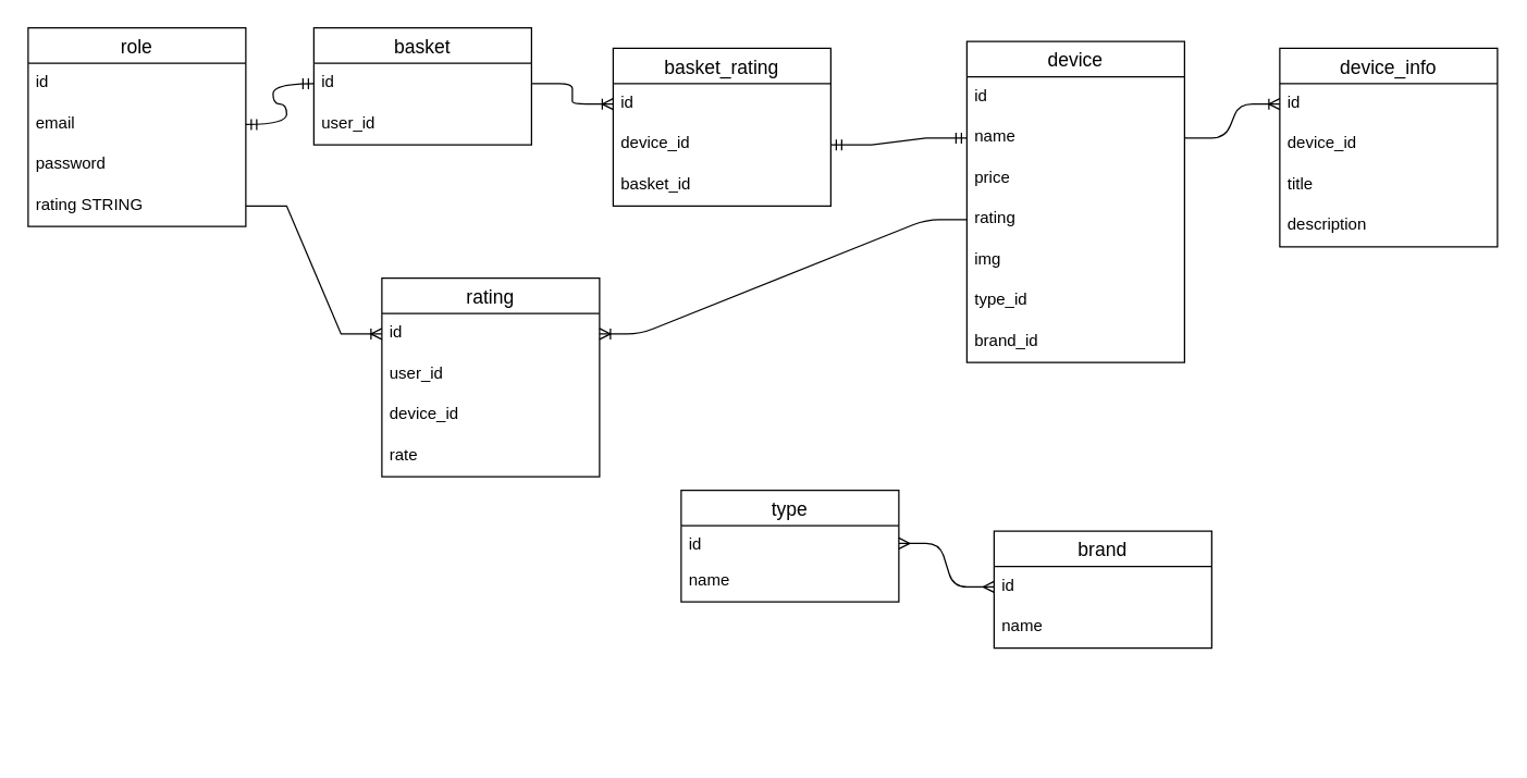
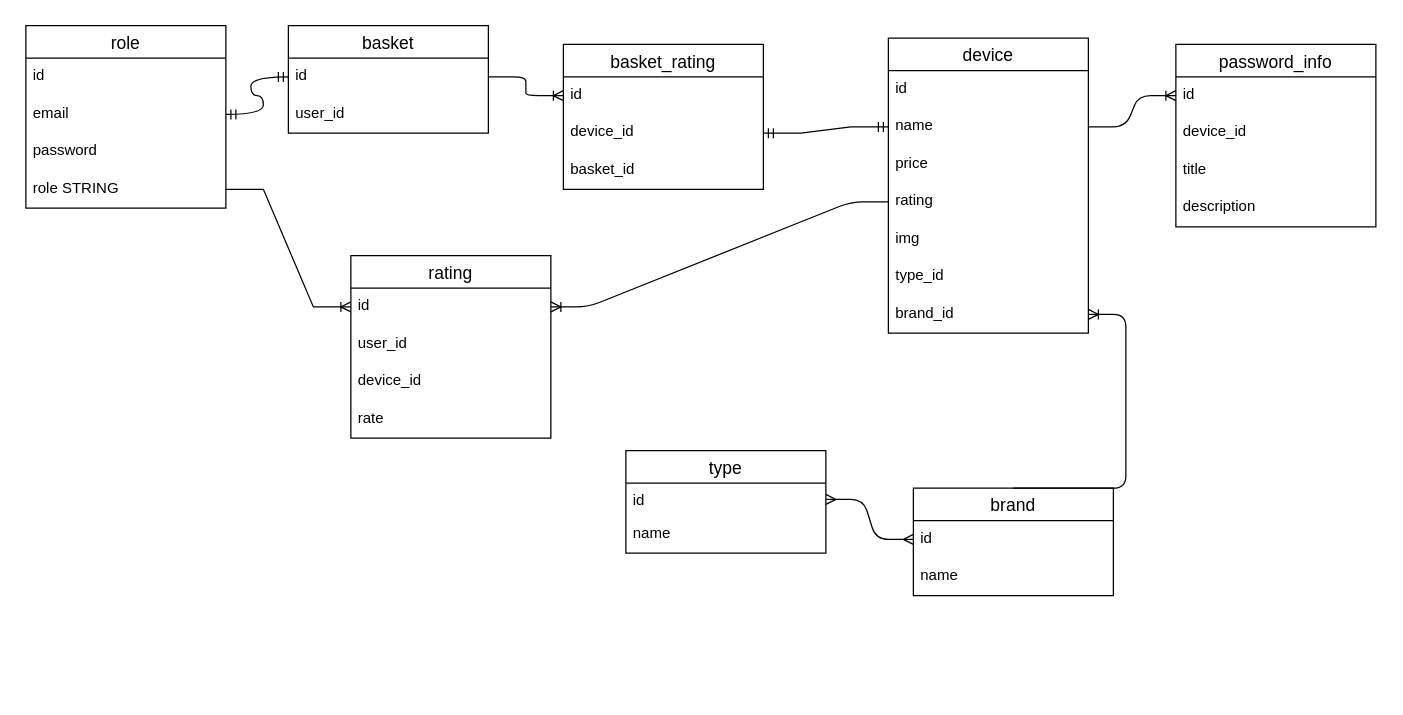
  <mxCell id="0" />
  <mxCell id="1" parent="0" />
  <mxCell id="2" value="role" style="swimlane;fontStyle=0;childLayout=stackLayout;horizontal=1;startSize=26;horizontalStack=0;resizeParent=1;resizeParentMax=0;resizeLast=0;collapsible=1;marginBottom=0;align=center;fontSize=14;" vertex="1" parent="1"><mxGeometry x="20" y="20" width="160" height="146" as="geometry" /></mxCell>
  <mxCell id="3" value="id" style="text;strokeColor=none;fillColor=none;spacingLeft=4;spacingRight=4;overflow=hidden;rotatable=0;points=[[0,0.5],[1,0.5]];portConstraint=eastwest;fontSize=12;whiteSpace=wrap;html=1;" vertex="1" parent="2"><mxGeometry y="26" width="160" height="30" as="geometry" /></mxCell>
  <mxCell id="4" value="email" style="text;strokeColor=none;fillColor=none;spacingLeft=4;spacingRight=4;overflow=hidden;rotatable=0;points=[[0,0.5],[1,0.5]];portConstraint=eastwest;fontSize=12;whiteSpace=wrap;html=1;" vertex="1" parent="2"><mxGeometry y="56" width="160" height="30" as="geometry" /></mxCell>
  <mxCell id="5" value="password" style="text;strokeColor=none;fillColor=none;spacingLeft=4;spacingRight=4;overflow=hidden;rotatable=0;points=[[0,0.5],[1,0.5]];portConstraint=eastwest;fontSize=12;whiteSpace=wrap;html=1;" vertex="1" parent="2"><mxGeometry y="86" width="160" height="30" as="geometry" /></mxCell>
- <mxCell id="6" value="rating STRING" style="text;strokeColor=none;fillColor=none;spacingLeft=4;spacingRight=4;overflow=hidden;rotatable=0;points=[[0,0.5],[1,0.5]];portConstraint=eastwest;fontSize=12;whiteSpace=wrap;html=1;" vertex="1" parent="2"><mxGeometry y="116" width="160" height="30" as="geometry" /></mxCell>
+ <mxCell id="6" value="role STRING" style="text;strokeColor=none;fillColor=none;spacingLeft=4;spacingRight=4;overflow=hidden;rotatable=0;points=[[0,0.5],[1,0.5]];portConstraint=eastwest;fontSize=12;whiteSpace=wrap;html=1;" vertex="1" parent="2"><mxGeometry y="116" width="160" height="30" as="geometry" /></mxCell>
  <mxCell id="7" value="basket" style="swimlane;fontStyle=0;childLayout=stackLayout;horizontal=1;startSize=26;horizontalStack=0;resizeParent=1;resizeParentMax=0;resizeLast=0;collapsible=1;marginBottom=0;align=center;fontSize=14;" vertex="1" parent="1"><mxGeometry x="230" y="20" width="160" height="86" as="geometry" /></mxCell>
  <mxCell id="8" value="id" style="text;strokeColor=none;fillColor=none;spacingLeft=4;spacingRight=4;overflow=hidden;rotatable=0;points=[[0,0.5],[1,0.5]];portConstraint=eastwest;fontSize=12;whiteSpace=wrap;html=1;" vertex="1" parent="7"><mxGeometry y="26" width="160" height="30" as="geometry" /></mxCell>
  <mxCell id="9" value="user_id" style="text;strokeColor=none;fillColor=none;spacingLeft=4;spacingRight=4;overflow=hidden;rotatable=0;points=[[0,0.5],[1,0.5]];portConstraint=eastwest;fontSize=12;whiteSpace=wrap;html=1;" vertex="1" parent="7"><mxGeometry y="56" width="160" height="30" as="geometry" /></mxCell>
  <mxCell id="10" value="" style="edgeStyle=entityRelationEdgeStyle;fontSize=12;html=1;endArrow=ERmandOne;startArrow=ERmandOne;rounded=0;exitX=1;exitY=0.5;exitDx=0;exitDy=0;entryX=0;entryY=0.5;entryDx=0;entryDy=0;curved=1;" edge="1" parent="1" source="4" target="8"><mxGeometry width="100" height="100" relative="1" as="geometry"><mxPoint x="390" y="420" as="sourcePoint" /><mxPoint x="490" y="320" as="targetPoint" /></mxGeometry></mxCell>
  <mxCell id="11" value="device" style="swimlane;fontStyle=0;childLayout=stackLayout;horizontal=1;startSize=26;horizontalStack=0;resizeParent=1;resizeParentMax=0;resizeLast=0;collapsible=1;marginBottom=0;align=center;fontSize=14;" vertex="1" parent="1"><mxGeometry x="710" y="30" width="160" height="236" as="geometry" /></mxCell>
  <mxCell id="12" value="id" style="text;strokeColor=none;fillColor=none;spacingLeft=4;spacingRight=4;overflow=hidden;rotatable=0;points=[[0,0.5],[1,0.5]];portConstraint=eastwest;fontSize=12;whiteSpace=wrap;html=1;" vertex="1" parent="11"><mxGeometry y="26" width="160" height="30" as="geometry" /></mxCell>
  <mxCell id="13" value="name" style="text;strokeColor=none;fillColor=none;spacingLeft=4;spacingRight=4;overflow=hidden;rotatable=0;points=[[0,0.5],[1,0.5]];portConstraint=eastwest;fontSize=12;whiteSpace=wrap;html=1;" vertex="1" parent="11"><mxGeometry y="56" width="160" height="30" as="geometry" /></mxCell>
  <mxCell id="14" value="price" style="text;strokeColor=none;fillColor=none;spacingLeft=4;spacingRight=4;overflow=hidden;rotatable=0;points=[[0,0.5],[1,0.5]];portConstraint=eastwest;fontSize=12;whiteSpace=wrap;html=1;" vertex="1" parent="11"><mxGeometry y="86" width="160" height="30" as="geometry" /></mxCell>
  <mxCell id="15" value="rating" style="text;strokeColor=none;fillColor=none;spacingLeft=4;spacingRight=4;overflow=hidden;rotatable=0;points=[[0,0.5],[1,0.5]];portConstraint=eastwest;fontSize=12;whiteSpace=wrap;html=1;" vertex="1" parent="11"><mxGeometry y="116" width="160" height="30" as="geometry" /></mxCell>
  <mxCell id="16" value="img" style="text;strokeColor=none;fillColor=none;spacingLeft=4;spacingRight=4;overflow=hidden;rotatable=0;points=[[0,0.5],[1,0.5]];portConstraint=eastwest;fontSize=12;whiteSpace=wrap;html=1;" vertex="1" parent="11"><mxGeometry y="146" width="160" height="30" as="geometry" /></mxCell>
  <mxCell id="17" value="type_id" style="text;strokeColor=none;fillColor=none;spacingLeft=4;spacingRight=4;overflow=hidden;rotatable=0;points=[[0,0.5],[1,0.5]];portConstraint=eastwest;fontSize=12;whiteSpace=wrap;html=1;" vertex="1" parent="11"><mxGeometry y="176" width="160" height="30" as="geometry" /></mxCell>
  <mxCell id="18" value="brand_id" style="text;strokeColor=none;fillColor=none;spacingLeft=4;spacingRight=4;overflow=hidden;rotatable=0;points=[[0,0.5],[1,0.5]];portConstraint=eastwest;fontSize=12;whiteSpace=wrap;html=1;" vertex="1" parent="11"><mxGeometry y="206" width="160" height="30" as="geometry" /></mxCell>
  <mxCell id="19" value="brand" style="swimlane;fontStyle=0;childLayout=stackLayout;horizontal=1;startSize=26;horizontalStack=0;resizeParent=1;resizeParentMax=0;resizeLast=0;collapsible=1;marginBottom=0;align=center;fontSize=14;" vertex="1" parent="1"><mxGeometry x="730" y="390" width="160" height="86" as="geometry"><mxRectangle x="345" y="290" width="80" height="30" as="alternateBounds" /></mxGeometry></mxCell>
  <mxCell id="20" value="id" style="text;strokeColor=none;fillColor=none;spacingLeft=4;spacingRight=4;overflow=hidden;rotatable=0;points=[[0,0.5],[1,0.5]];portConstraint=eastwest;fontSize=12;whiteSpace=wrap;html=1;" vertex="1" parent="19"><mxGeometry y="26" width="160" height="30" as="geometry" /></mxCell>
  <mxCell id="21" value="name" style="text;strokeColor=none;fillColor=none;spacingLeft=4;spacingRight=4;overflow=hidden;rotatable=0;points=[[0,0.5],[1,0.5]];portConstraint=eastwest;fontSize=12;whiteSpace=wrap;html=1;" vertex="1" parent="19"><mxGeometry y="56" width="160" height="30" as="geometry" /></mxCell>
  <mxCell id="22" value="type" style="swimlane;fontStyle=0;childLayout=stackLayout;horizontal=1;startSize=26;horizontalStack=0;resizeParent=1;resizeParentMax=0;resizeLast=0;collapsible=1;marginBottom=0;align=center;fontSize=14;" vertex="1" parent="1"><mxGeometry x="500" y="360" width="160" height="82" as="geometry"><mxRectangle x="350" y="210" width="70" height="30" as="alternateBounds" /></mxGeometry></mxCell>
  <mxCell id="23" value="id" style="text;strokeColor=none;fillColor=none;spacingLeft=4;spacingRight=4;overflow=hidden;rotatable=0;points=[[0,0.5],[1,0.5]];portConstraint=eastwest;fontSize=12;whiteSpace=wrap;html=1;" vertex="1" parent="22"><mxGeometry y="26" width="160" height="26" as="geometry" /></mxCell>
  <mxCell id="24" value="name" style="text;strokeColor=none;fillColor=none;spacingLeft=4;spacingRight=4;overflow=hidden;rotatable=0;points=[[0,0.5],[1,0.5]];portConstraint=eastwest;fontSize=12;whiteSpace=wrap;html=1;" vertex="1" parent="22"><mxGeometry y="52" width="160" height="30" as="geometry" /></mxCell>
+ <mxCell id="25" value="" style="edgeStyle=entityRelationEdgeStyle;fontSize=12;html=1;endArrow=ERoneToMany;rounded=1;curved=0;exitX=0.5;exitY=0;exitDx=0;exitDy=0;" edge="1" parent="1" source="19" target="18"><mxGeometry width="100" height="100" relative="1" as="geometry"><mxPoint x="370" y="360" as="sourcePoint" /><mxPoint x="460" y="221" as="targetPoint" /><Array as="points"><mxPoint x="480" y="310" /><mxPoint x="570" y="300" /></Array></mxGeometry></mxCell>
  <mxCell id="26" value="" style="edgeStyle=entityRelationEdgeStyle;fontSize=12;html=1;endArrow=ERmany;startArrow=ERmany;rounded=1;curved=0;strokeColor=default;entryX=1;entryY=0.5;entryDx=0;entryDy=0;exitX=0;exitY=0.5;exitDx=0;exitDy=0;" edge="1" parent="1" source="20" target="23"><mxGeometry width="100" height="100" relative="1" as="geometry"><mxPoint x="110" y="520" as="sourcePoint" /><mxPoint x="220" y="270" as="targetPoint" /><Array as="points"><mxPoint x="130" y="550" /><mxPoint x="380" y="500" /></Array></mxGeometry></mxCell>
- <mxCell id="27" value="device_info" style="swimlane;fontStyle=0;childLayout=stackLayout;horizontal=1;startSize=26;horizontalStack=0;resizeParent=1;resizeParentMax=0;resizeLast=0;collapsible=1;marginBottom=0;align=center;fontSize=14;" vertex="1" parent="1"><mxGeometry x="940" y="35" width="160" height="146" as="geometry" /></mxCell>
+ <mxCell id="27" value="password_info" style="swimlane;fontStyle=0;childLayout=stackLayout;horizontal=1;startSize=26;horizontalStack=0;resizeParent=1;resizeParentMax=0;resizeLast=0;collapsible=1;marginBottom=0;align=center;fontSize=14;" vertex="1" parent="1"><mxGeometry x="940" y="35" width="160" height="146" as="geometry" /></mxCell>
  <mxCell id="28" value="id" style="text;strokeColor=none;fillColor=none;spacingLeft=4;spacingRight=4;overflow=hidden;rotatable=0;points=[[0,0.5],[1,0.5]];portConstraint=eastwest;fontSize=12;whiteSpace=wrap;html=1;" vertex="1" parent="27"><mxGeometry y="26" width="160" height="30" as="geometry" /></mxCell>
  <mxCell id="29" value="device_id" style="text;strokeColor=none;fillColor=none;spacingLeft=4;spacingRight=4;overflow=hidden;rotatable=0;points=[[0,0.5],[1,0.5]];portConstraint=eastwest;fontSize=12;whiteSpace=wrap;html=1;" vertex="1" parent="27"><mxGeometry y="56" width="160" height="30" as="geometry" /></mxCell>
  <mxCell id="30" value="title" style="text;strokeColor=none;fillColor=none;spacingLeft=4;spacingRight=4;overflow=hidden;rotatable=0;points=[[0,0.5],[1,0.5]];portConstraint=eastwest;fontSize=12;whiteSpace=wrap;html=1;" vertex="1" parent="27"><mxGeometry y="86" width="160" height="30" as="geometry" /></mxCell>
  <mxCell id="31" value="description" style="text;strokeColor=none;fillColor=none;spacingLeft=4;spacingRight=4;overflow=hidden;rotatable=0;points=[[0,0.5],[1,0.5]];portConstraint=eastwest;fontSize=12;whiteSpace=wrap;html=1;" vertex="1" parent="27"><mxGeometry y="116" width="160" height="30" as="geometry" /></mxCell>
  <mxCell id="32" value="" style="edgeStyle=entityRelationEdgeStyle;fontSize=12;html=1;endArrow=ERoneToMany;rounded=1;entryX=0;entryY=0.5;entryDx=0;entryDy=0;curved=0;" edge="1" parent="1" source="13" target="28"><mxGeometry width="100" height="100" relative="1" as="geometry"><mxPoint x="390" y="420" as="sourcePoint" /><mxPoint x="490" y="320" as="targetPoint" /></mxGeometry></mxCell>
  <mxCell id="33" value="basket_rating" style="swimlane;fontStyle=0;childLayout=stackLayout;horizontal=1;startSize=26;horizontalStack=0;resizeParent=1;resizeParentMax=0;resizeLast=0;collapsible=1;marginBottom=0;align=center;fontSize=14;" vertex="1" parent="1"><mxGeometry x="450" y="35" width="160" height="116" as="geometry" /></mxCell>
  <mxCell id="34" value="id" style="text;strokeColor=none;fillColor=none;spacingLeft=4;spacingRight=4;overflow=hidden;rotatable=0;points=[[0,0.5],[1,0.5]];portConstraint=eastwest;fontSize=12;whiteSpace=wrap;html=1;" vertex="1" parent="33"><mxGeometry y="26" width="160" height="30" as="geometry" /></mxCell>
  <mxCell id="35" value="device_id" style="text;strokeColor=none;fillColor=none;spacingLeft=4;spacingRight=4;overflow=hidden;rotatable=0;points=[[0,0.5],[1,0.5]];portConstraint=eastwest;fontSize=12;whiteSpace=wrap;html=1;" vertex="1" parent="33"><mxGeometry y="56" width="160" height="30" as="geometry" /></mxCell>
  <mxCell id="36" value="basket_id" style="text;strokeColor=none;fillColor=none;spacingLeft=4;spacingRight=4;overflow=hidden;rotatable=0;points=[[0,0.5],[1,0.5]];portConstraint=eastwest;fontSize=12;whiteSpace=wrap;html=1;" vertex="1" parent="33"><mxGeometry y="86" width="160" height="30" as="geometry" /></mxCell>
  <mxCell id="37" value="" style="edgeStyle=entityRelationEdgeStyle;fontSize=12;html=1;endArrow=ERoneToMany;rounded=1;exitX=1;exitY=0.5;exitDx=0;exitDy=0;curved=0;entryX=0;entryY=0.5;entryDx=0;entryDy=0;" edge="1" parent="1" source="8" target="34"><mxGeometry width="100" height="100" relative="1" as="geometry"><mxPoint x="390" y="420" as="sourcePoint" /><mxPoint x="400" y="169" as="targetPoint" /></mxGeometry></mxCell>
  <mxCell id="38" value="" style="edgeStyle=entityRelationEdgeStyle;fontSize=12;html=1;endArrow=ERmandOne;startArrow=ERmandOne;rounded=0;entryX=0;entryY=0.5;entryDx=0;entryDy=0;exitX=1;exitY=0.5;exitDx=0;exitDy=0;" edge="1" parent="1" source="35" target="13"><mxGeometry width="100" height="100" relative="1" as="geometry"><mxPoint x="400" y="192" as="sourcePoint" /><mxPoint x="490" y="320" as="targetPoint" /></mxGeometry></mxCell>
  <mxCell id="39" value="rating" style="swimlane;fontStyle=0;childLayout=stackLayout;horizontal=1;startSize=26;horizontalStack=0;resizeParent=1;resizeParentMax=0;resizeLast=0;collapsible=1;marginBottom=0;align=center;fontSize=14;" vertex="1" parent="1"><mxGeometry x="280" y="204" width="160" height="146" as="geometry"><mxRectangle x="345" y="290" width="80" height="30" as="alternateBounds" /></mxGeometry></mxCell>
  <mxCell id="40" value="id" style="text;strokeColor=none;fillColor=none;spacingLeft=4;spacingRight=4;overflow=hidden;rotatable=0;points=[[0,0.5],[1,0.5]];portConstraint=eastwest;fontSize=12;whiteSpace=wrap;html=1;" vertex="1" parent="39"><mxGeometry y="26" width="160" height="30" as="geometry" /></mxCell>
  <mxCell id="41" value="user_id" style="text;strokeColor=none;fillColor=none;spacingLeft=4;spacingRight=4;overflow=hidden;rotatable=0;points=[[0,0.5],[1,0.5]];portConstraint=eastwest;fontSize=12;whiteSpace=wrap;html=1;" vertex="1" parent="39"><mxGeometry y="56" width="160" height="30" as="geometry" /></mxCell>
  <mxCell id="42" value="device_id" style="text;strokeColor=none;fillColor=none;spacingLeft=4;spacingRight=4;overflow=hidden;rotatable=0;points=[[0,0.5],[1,0.5]];portConstraint=eastwest;fontSize=12;whiteSpace=wrap;html=1;" vertex="1" parent="39"><mxGeometry y="86" width="160" height="30" as="geometry" /></mxCell>
  <mxCell id="43" value="rate" style="text;strokeColor=none;fillColor=none;spacingLeft=4;spacingRight=4;overflow=hidden;rotatable=0;points=[[0,0.5],[1,0.5]];portConstraint=eastwest;fontSize=12;whiteSpace=wrap;html=1;" vertex="1" parent="39"><mxGeometry y="116" width="160" height="30" as="geometry" /></mxCell>
  <mxCell id="44" value="" style="edgeStyle=entityRelationEdgeStyle;fontSize=12;html=1;endArrow=ERoneToMany;rounded=1;exitX=0;exitY=0.5;exitDx=0;exitDy=0;entryX=1;entryY=0.5;entryDx=0;entryDy=0;curved=0;" edge="1" parent="1" source="15" target="40"><mxGeometry width="100" height="100" relative="1" as="geometry"><mxPoint x="390" y="420" as="sourcePoint" /><mxPoint x="490" y="320" as="targetPoint" /></mxGeometry></mxCell>
  <mxCell id="45" value="" style="edgeStyle=entityRelationEdgeStyle;fontSize=12;html=1;endArrow=ERoneToMany;rounded=0;exitX=1;exitY=0.5;exitDx=0;exitDy=0;entryX=0;entryY=0.5;entryDx=0;entryDy=0;" edge="1" parent="1" source="6" target="40"><mxGeometry width="100" height="100" relative="1" as="geometry"><mxPoint x="390" y="420" as="sourcePoint" /><mxPoint x="490" y="320" as="targetPoint" /></mxGeometry></mxCell>
